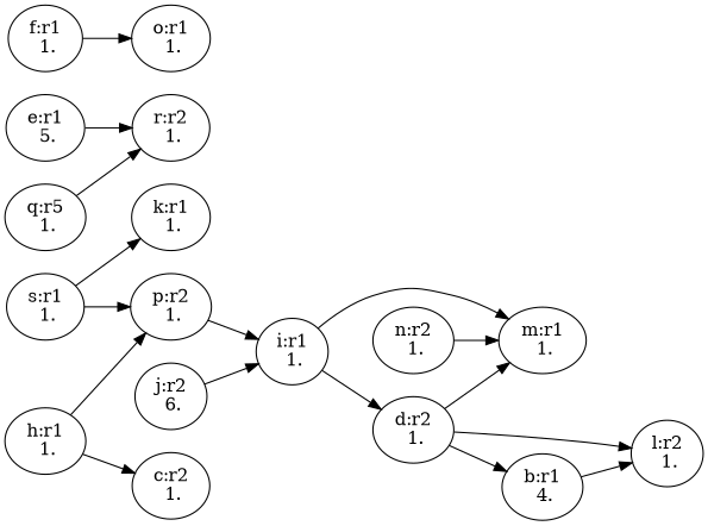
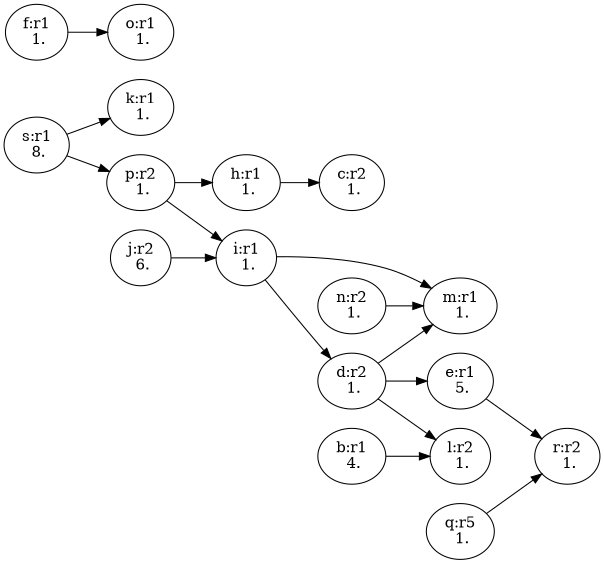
  digraph {
    rankdir=LR
-   n1 [label="s:r1\n 1."]
+   n1 [label="s:r1\n 8."]
    n2 [label="p:r2\n 1."]
    n3 [label="k:r1\n 1."]
    n4 [label="i:r1\n 1."]
    n5 [label="h:r1\n 1."]
    n6 [label="d:r2\n 1."]
    n7 [label="m:r1\n 1."]
    n8 [label="c:r2\n 1."]
    n9 [label="e:r1\n 5."]
    n10 [label="l:r2\n 1."]
    n11 [label="f:r1\n 1."]
    n12 [label="o:r1\n 1."]
    n13 [label="r:r2\n 1."]
    n14 [label="b:r1\n 4."]
    n15 [label="j:r2\n 6."]
    n16 [label="n:r2\n 1."]
    n17 [label="q:r5\n 1."]
    n1 -> n2
    n1 -> n3
    n2 -> n4
-   n5 -> n2
+   n2 -> n5
    n4 -> n6
    n4 -> n7
    n5 -> n8
    n6 -> n7
-   n6 -> n14
+   n6 -> n9
    n6 -> n10
    n9 -> n13
    n11 -> n12
    n14 -> n10
    n15 -> n4
    n16 -> n7
    n17 -> n13
  }
